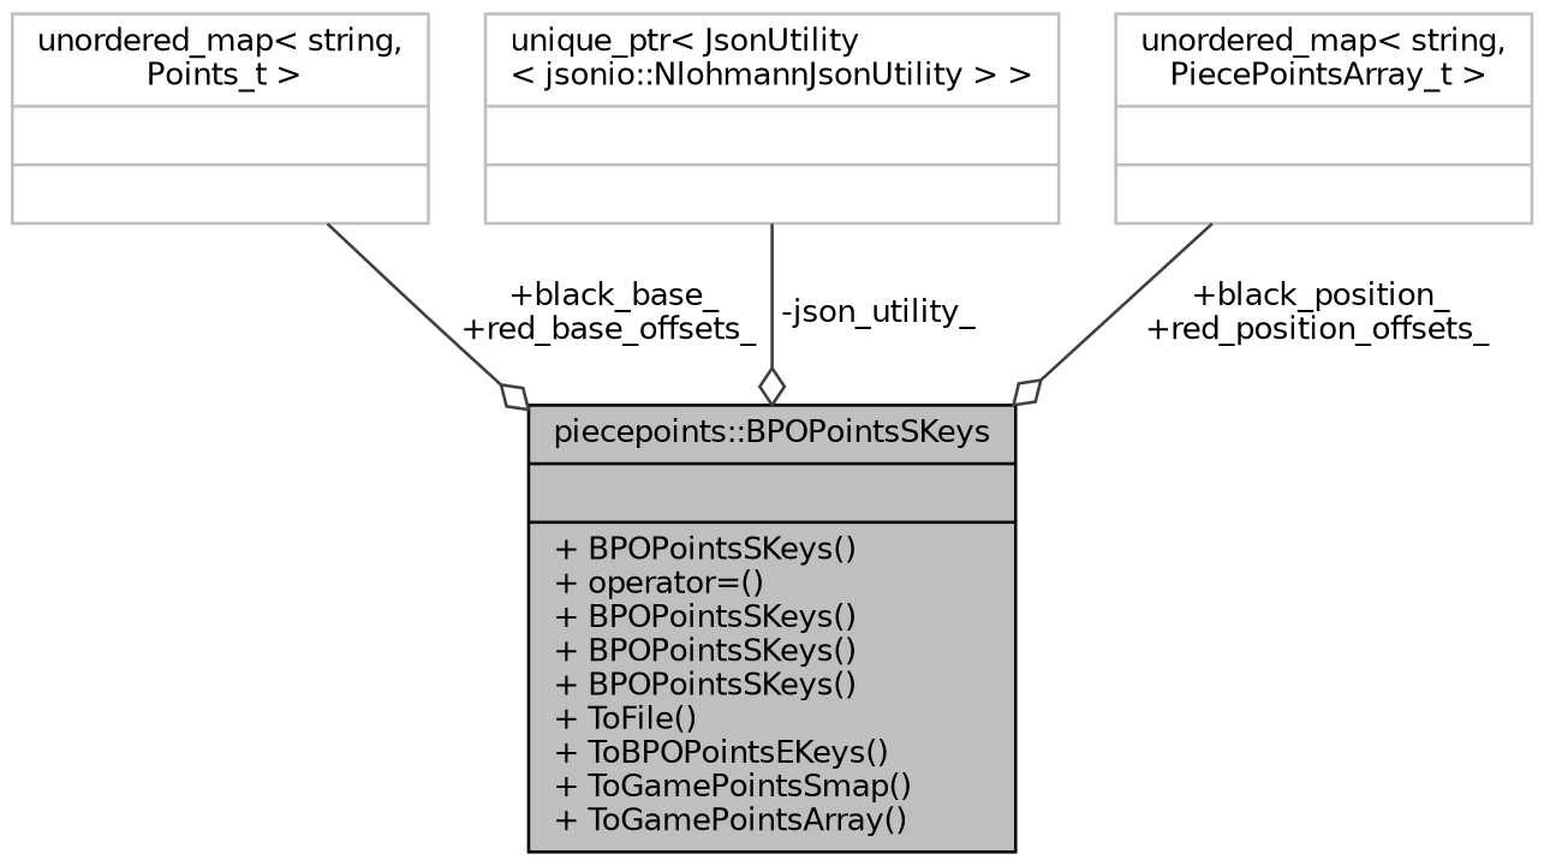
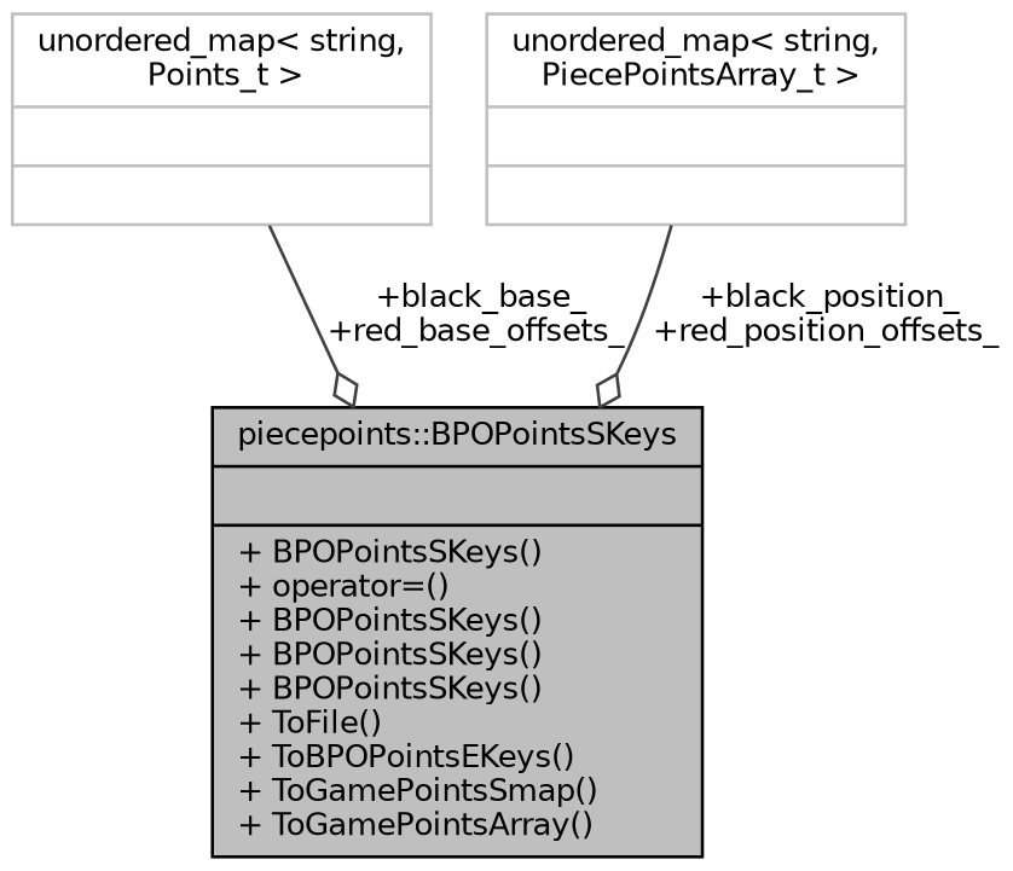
  digraph {
    node [color=grey75 fillcolor=white fontname=Helvetica fontsize=10 shape=record style=filled]
    edge [arrowhead=odiamond color=grey25 fontname=Helvetica fontsize=10 labelfontname=Helvetica labelfontsize=10 style=solid]
    n1 [color=black fillcolor=grey75 fontcolor=black height=0.2 label="{piecepoints::BPOPointsSKeys\n||+ BPOPointsSKeys()\l+ operator=()\l+ BPOPointsSKeys()\l+ BPOPointsSKeys()\l+ BPOPointsSKeys()\l+ ToFile()\l+ ToBPOPointsEKeys()\l+ ToGamePointsSmap()\l+ ToGamePointsArray()\l}" width=0.4]
    n2 [height=0.2 label="{unordered_map\< string,\l Points_t \>\n||}" width=0.4]
-   n3 [height=0.2 label="{unique_ptr\< JsonUtility\l\< jsonio::NlohmannJsonUtility \> \>\n||}" width=0.4]
    n4 [height=0.2 label="{unordered_map\< string,\l PiecePointsArray_t \>\n||}" width=0.4]
    n2 -> n1 [label=" +black_base_\n+red_base_offsets_"]
-   n3 -> n1 [label=" -json_utility_"]
    n4 -> n1 [label=" +black_position_\n+red_position_offsets_"]
  }
